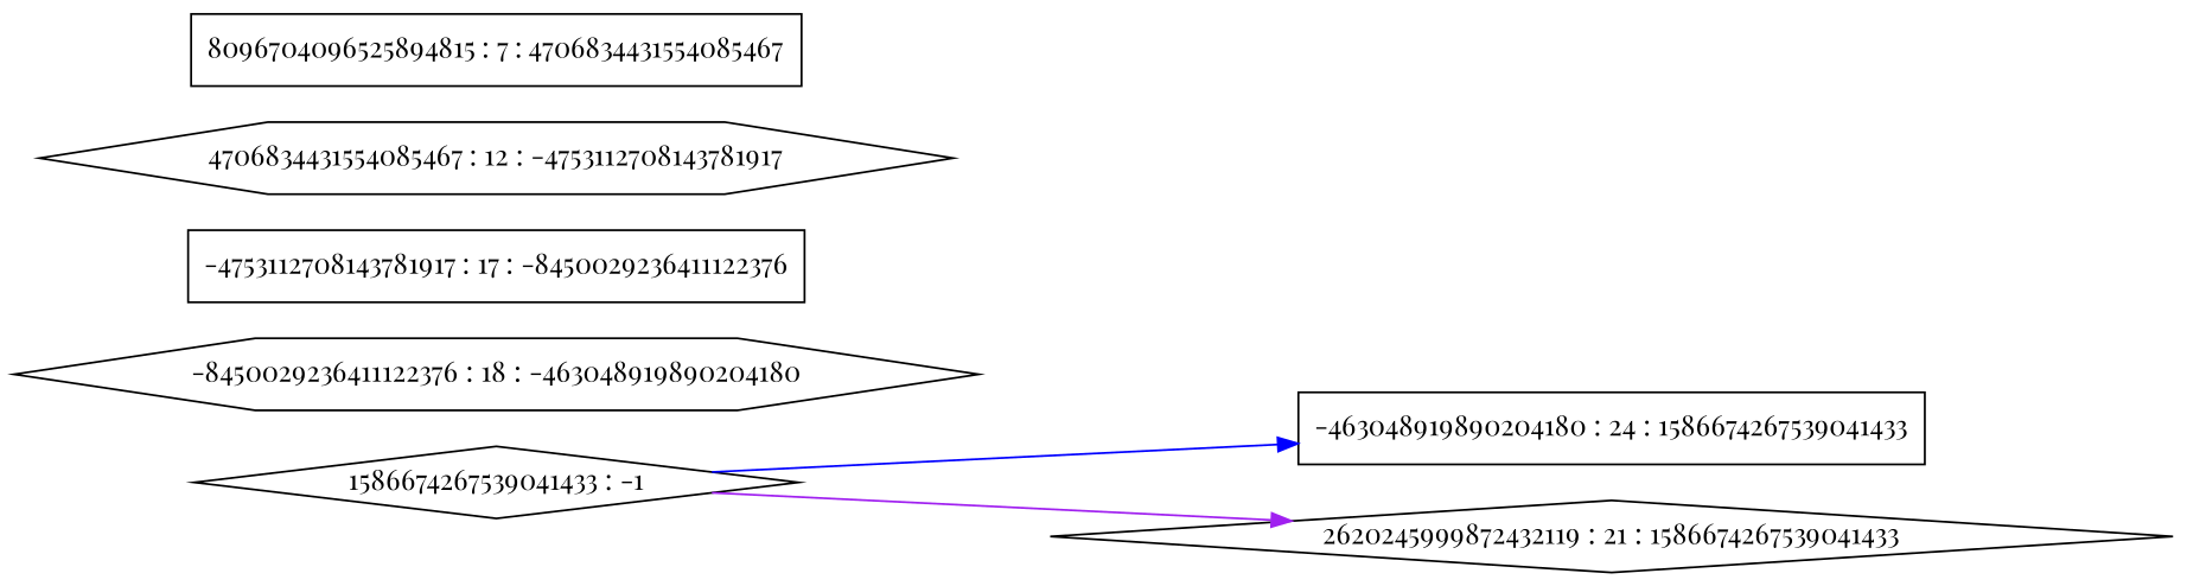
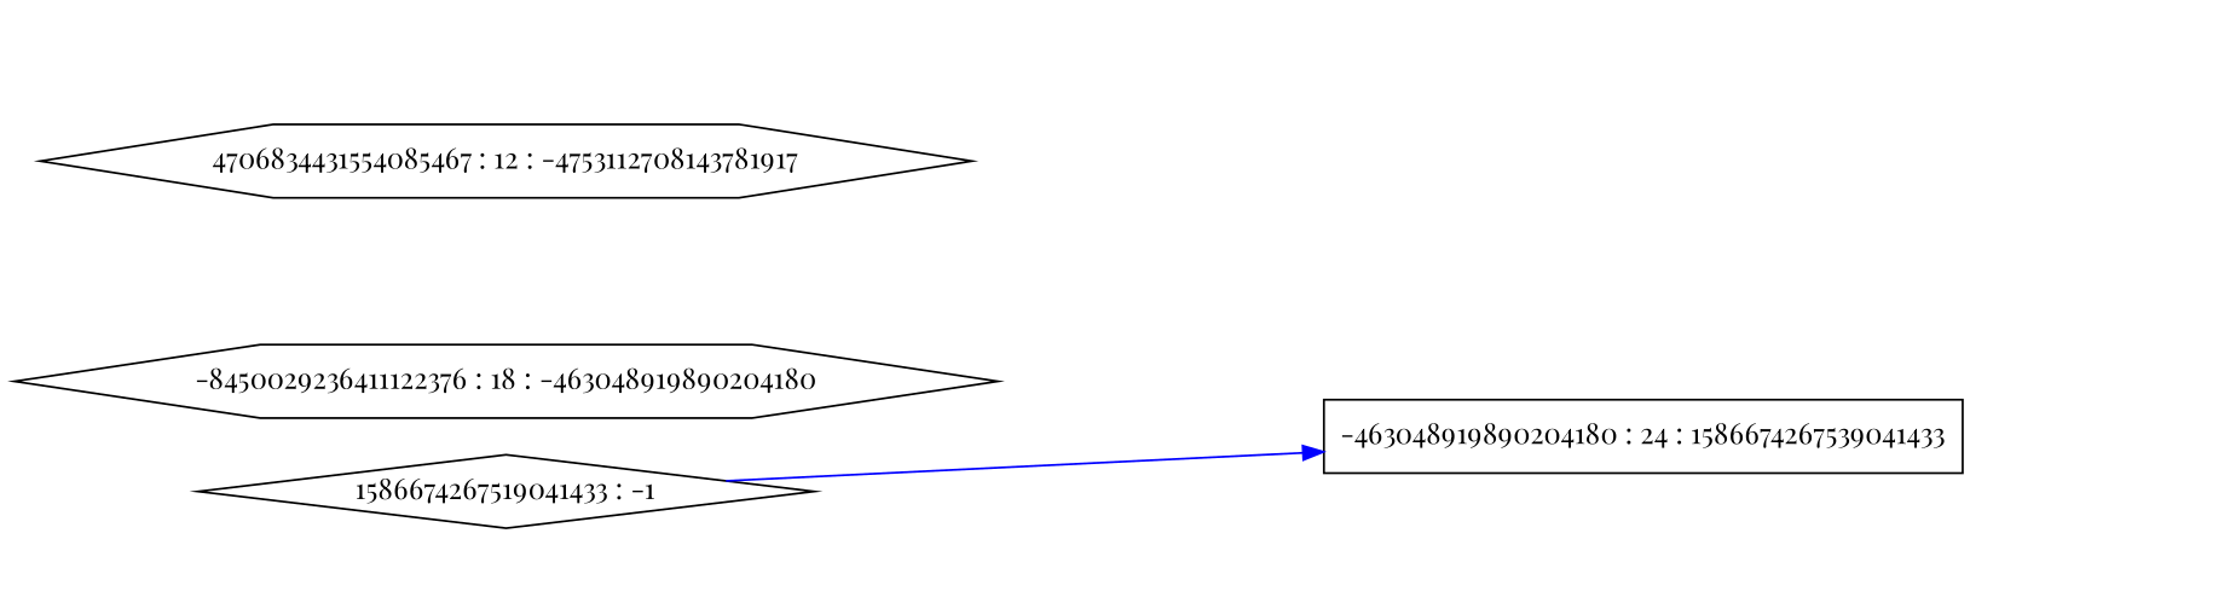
  digraph {
    rankdir=LR
    fontname="Playfair Display"
    node [shape=box fontname="Playfair Display"]
    edge [fontname="Playfair Display"]
-   n1 [label="1586674267539041433 : -1" shape=diamond]
+   n1 [label="1586674267519041433 : -1" shape=diamond]
    n2 [label="-463048919890204180 : 24 : 1586674267539041433\n"]
-   n3 [label="2620245999872432119 : 21 : 1586674267539041433\n" shape=diamond]
    n4 [label="-8450029236411122376 : 18 : -463048919890204180\n" shape=hexagon]
-   n5 [label="-4753112708143781917 : 17 : -8450029236411122376\n"]
    n6 [label="4706834431554085467 : 12 : -4753112708143781917\n" shape=hexagon]
-   n7 [label="8096704096525894815 : 7 : 4706834431554085467\n"]
    n1 -> n2 [color=blue]
-   n1 -> n3 [color=purple]
  }
